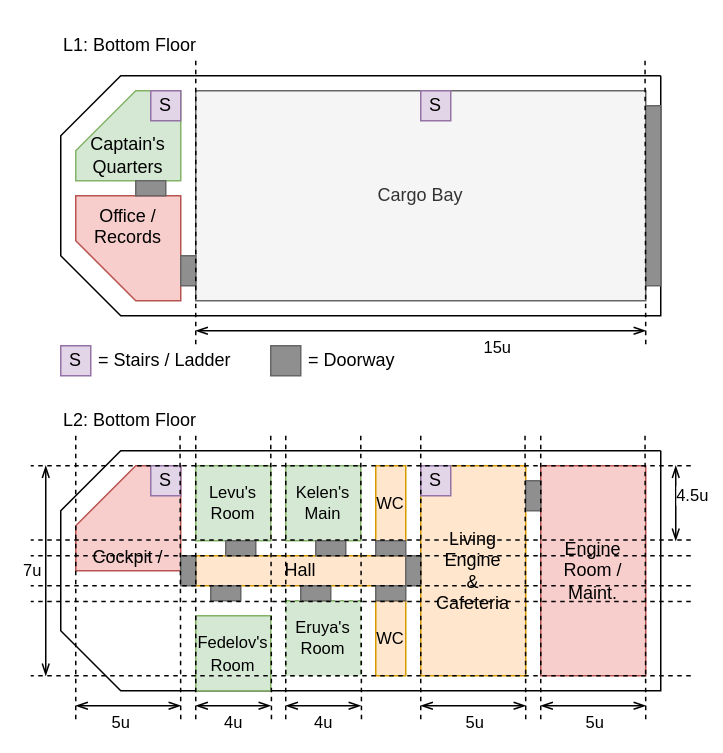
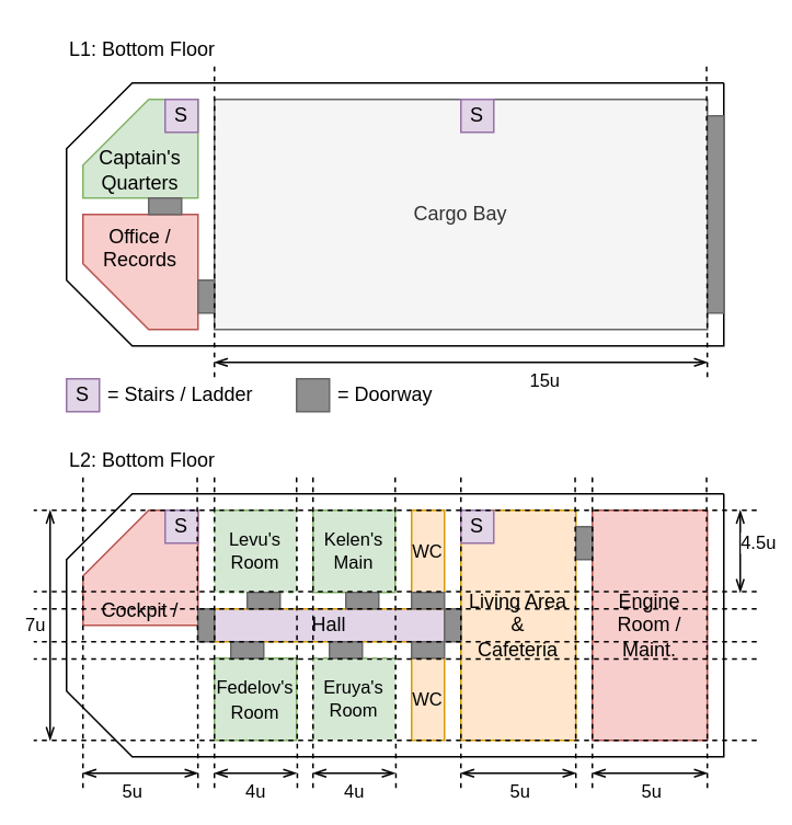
  <mxCell id="0" />
  <mxCell id="1" parent="0" />
  <mxCell id="2" value="" style="endArrow=none;html=1;rounded=0;" parent="1" edge="1"><mxGeometry width="50" height="50" relative="1" as="geometry"><mxPoint x="440" y="50" as="sourcePoint" /><mxPoint x="440" y="50" as="targetPoint" /><Array as="points"><mxPoint x="440" y="210" /><mxPoint x="80" y="210" /><mxPoint x="40" y="170" /><mxPoint x="40" y="90" /><mxPoint x="80" y="50" /></Array></mxGeometry></mxCell>
  <mxCell id="3" value="L1: Bottom Floor" style="text;html=1;strokeColor=none;fillColor=none;align=left;verticalAlign=middle;whiteSpace=wrap;rounded=0;shadow=0;glass=0;" parent="1" vertex="1"><mxGeometry x="40" y="20" width="400" height="20" as="geometry" /></mxCell>
  <mxCell id="4" value="Cargo Bay" style="rounded=0;whiteSpace=wrap;html=1;shadow=0;glass=0;align=center;fillColor=#f5f5f5;strokeColor=#666666;fontColor=#333333;" parent="1" vertex="1"><mxGeometry x="130" y="60" width="300" height="140" as="geometry" /></mxCell>
  <mxCell id="5" value="Office / Records" style="shape=card;whiteSpace=wrap;html=1;rounded=0;shadow=0;glass=0;align=center;size=40;direction=north;fillColor=#f8cecc;strokeColor=#b85450;labelPosition=center;verticalLabelPosition=middle;verticalAlign=top;" parent="1" vertex="1"><mxGeometry x="50" y="130" width="70" height="70" as="geometry" /></mxCell>
  <mxCell id="6" value="Captain's&lt;br&gt;&lt;div&gt;&lt;span&gt;Quarters&lt;/span&gt;&lt;/div&gt;" style="shape=card;whiteSpace=wrap;html=1;rounded=0;shadow=0;glass=0;align=center;size=40;direction=east;verticalAlign=bottom;fillColor=#d5e8d4;strokeColor=#82b366;" parent="1" vertex="1"><mxGeometry x="50" y="60" width="70" height="60" as="geometry" /></mxCell>
  <mxCell id="7" value="S" style="whiteSpace=wrap;html=1;aspect=fixed;rounded=0;shadow=0;glass=0;align=center;fillColor=#e1d5e7;strokeColor=#9673a6;" parent="1" vertex="1"><mxGeometry x="100" y="60" width="20" height="20" as="geometry" /></mxCell>
  <mxCell id="8" value="S" style="whiteSpace=wrap;html=1;aspect=fixed;rounded=0;shadow=0;glass=0;align=center;fillColor=#e1d5e7;strokeColor=#9673a6;" parent="1" vertex="1"><mxGeometry x="280" y="60" width="20" height="20" as="geometry" /></mxCell>
  <mxCell id="9" value="S" style="whiteSpace=wrap;html=1;aspect=fixed;rounded=0;shadow=0;glass=0;align=center;fillColor=#e1d5e7;strokeColor=#9673a6;" parent="1" vertex="1"><mxGeometry x="40" y="230" width="20" height="20" as="geometry" /></mxCell>
  <mxCell id="10" value="&amp;nbsp;= Stairs / Ladder" style="text;html=1;strokeColor=none;fillColor=none;align=left;verticalAlign=middle;whiteSpace=wrap;rounded=0;shadow=0;glass=0;" parent="1" vertex="1"><mxGeometry x="60" y="230" width="110" height="20" as="geometry" /></mxCell>
  <mxCell id="11" value="" style="endArrow=none;html=1;rounded=0;" parent="1" edge="1"><mxGeometry width="50" height="50" relative="1" as="geometry"><mxPoint x="440" y="300" as="sourcePoint" /><mxPoint x="440" y="300" as="targetPoint" /><Array as="points"><mxPoint x="440" y="460" /><mxPoint x="80" y="460" /><mxPoint x="40" y="420" /><mxPoint x="40" y="340" /><mxPoint x="80" y="300" /></Array></mxGeometry></mxCell>
  <mxCell id="12" value="L2: Bottom Floor" style="text;html=1;strokeColor=none;fillColor=none;align=left;verticalAlign=middle;whiteSpace=wrap;rounded=0;shadow=0;glass=0;" parent="1" vertex="1"><mxGeometry x="40" y="270" width="400" height="20" as="geometry" /></mxCell>
  <mxCell id="13" value="Engine Room /&lt;br&gt;Maint." style="rounded=0;whiteSpace=wrap;html=1;shadow=0;glass=0;align=center;fillColor=#f8cecc;strokeColor=#b85450;" parent="1" vertex="1"><mxGeometry x="360" y="310" width="70" height="140" as="geometry" /></mxCell>
  <mxCell id="14" value="Cockpit /" style="shape=card;whiteSpace=wrap;html=1;rounded=0;shadow=0;glass=0;align=center;size=40;direction=east;verticalAlign=bottom;fillColor=#f8cecc;strokeColor=#b85450;" parent="1" vertex="1"><mxGeometry x="50" y="310" width="70" height="70" as="geometry" /></mxCell>
  <mxCell id="15" value="S" style="whiteSpace=wrap;html=1;aspect=fixed;rounded=0;shadow=0;glass=0;align=center;fillColor=#e1d5e7;strokeColor=#9673a6;" parent="1" vertex="1"><mxGeometry x="100" y="310" width="20" height="20" as="geometry" /></mxCell>
  <mxCell id="16" value="" style="rounded=0;whiteSpace=wrap;html=1;shadow=0;glass=0;align=left;fillColor=#8F8F8F;strokeColor=#666666;fontColor=#333333;" parent="1" vertex="1"><mxGeometry x="430" y="70" width="10" height="120" as="geometry" /></mxCell>
- <mxCell id="17" value="Living Engine&lt;br&gt;&amp;amp;&lt;br&gt;Cafeteria" style="rounded=0;whiteSpace=wrap;html=1;shadow=0;glass=0;align=center;fillColor=#ffe6cc;strokeColor=#d79b00;" parent="1" vertex="1"><mxGeometry x="280" y="310" width="70" height="140" as="geometry" /></mxCell>
+ <mxCell id="17" value="Living Area&lt;br&gt;&amp;amp;&lt;br&gt;Cafeteria" style="rounded=0;whiteSpace=wrap;html=1;shadow=0;glass=0;align=center;fillColor=#ffe6cc;strokeColor=#d79b00;" parent="1" vertex="1"><mxGeometry x="280" y="310" width="70" height="140" as="geometry" /></mxCell>
  <mxCell id="18" value="" style="rounded=0;whiteSpace=wrap;html=1;shadow=0;glass=0;align=left;fillColor=#8F8F8F;strokeColor=#666666;fontColor=#333333;" parent="1" vertex="1"><mxGeometry x="180" y="230" width="20" height="20" as="geometry" /></mxCell>
  <mxCell id="19" value="" style="rounded=0;whiteSpace=wrap;html=1;shadow=0;glass=0;align=left;fillColor=#8F8F8F;strokeColor=#666666;fontColor=#333333;" parent="1" vertex="1"><mxGeometry x="90" y="120" width="20" height="10" as="geometry" /></mxCell>
  <mxCell id="20" value="" style="rounded=0;whiteSpace=wrap;html=1;shadow=0;glass=0;align=left;fillColor=#8F8F8F;strokeColor=#666666;fontColor=#333333;" parent="1" vertex="1"><mxGeometry x="120" y="170" width="10" height="20" as="geometry" /></mxCell>
  <mxCell id="21" value="&amp;nbsp;= Doorway" style="text;html=1;strokeColor=none;fillColor=none;align=left;verticalAlign=middle;whiteSpace=wrap;rounded=0;shadow=0;glass=0;" parent="1" vertex="1"><mxGeometry x="200" y="230" width="110" height="20" as="geometry" /></mxCell>
  <mxCell id="22" value="" style="rounded=0;whiteSpace=wrap;html=1;shadow=0;glass=0;align=left;fillColor=#8F8F8F;strokeColor=#666666;fontColor=#333333;" parent="1" vertex="1"><mxGeometry x="350" y="320" width="10" height="20" as="geometry" /></mxCell>
- <mxCell id="23" value="Levu's&lt;br style=&quot;font-size: 11px;&quot;&gt;Room" style="rounded=0;whiteSpace=wrap;html=1;shadow=0;glass=0;align=center;fillColor=#d5e8d4;strokeColor=#82b366;fontSize=11;" parent="1" vertex="1"><mxGeometry x="130" y="310" width="50" height="50" as="geometry" /></mxCell>
+ <mxCell id="23" value="Levu's&lt;br style=&quot;font-size: 11px;&quot;&gt;Room" style="rounded=0;whiteSpace=wrap;html=1;shadow=0;glass=0;align=center;fillColor=#d5e8d4;strokeColor=#82b366;fontSize=11;dashed=1;" parent="1" vertex="1"><mxGeometry x="130" y="310" width="50" height="50" as="geometry" /></mxCell>
  <mxCell id="24" value="S" style="whiteSpace=wrap;html=1;aspect=fixed;rounded=0;shadow=0;glass=0;align=center;fillColor=#e1d5e7;strokeColor=#9673a6;" parent="1" vertex="1"><mxGeometry x="280" y="310" width="20" height="20" as="geometry" /></mxCell>
  <mxCell id="25" value="Kelen's&lt;br style=&quot;font-size: 11px;&quot;&gt;Main" style="rounded=0;whiteSpace=wrap;html=1;shadow=0;glass=0;align=center;fillColor=#d5e8d4;strokeColor=#82b366;fontSize=11;" parent="1" vertex="1"><mxGeometry x="190" y="310" width="50" height="50" as="geometry" /></mxCell>
  <mxCell id="26" value="WC" style="rounded=0;whiteSpace=wrap;html=1;shadow=0;glass=0;align=center;fillColor=#ffe6cc;strokeColor=#d79b00;fontSize=11;" parent="1" vertex="1"><mxGeometry x="250" y="310" width="20" height="50" as="geometry" /></mxCell>
- <mxCell id="27" value="&lt;font style=&quot;font-size: 11px&quot;&gt;Fedelov's&lt;br&gt;Room&lt;/font&gt;" style="rounded=0;whiteSpace=wrap;html=1;shadow=0;glass=0;align=center;fillColor=#d5e8d4;strokeColor=#82b366;" parent="1" vertex="1"><mxGeometry x="130" y="410" width="50" height="50" as="geometry" /></mxCell>
+ <mxCell id="27" value="&lt;font style=&quot;font-size: 11px&quot;&gt;Fedelov's&lt;br&gt;Room&lt;/font&gt;" style="rounded=0;whiteSpace=wrap;html=1;shadow=0;glass=0;align=center;fillColor=#d5e8d4;strokeColor=#82b366;" parent="1" vertex="1"><mxGeometry x="130" y="400" width="50" height="50" as="geometry" /></mxCell>
  <mxCell id="28" value="Eruya's&lt;br style=&quot;font-size: 11px;&quot;&gt;Room" style="rounded=0;whiteSpace=wrap;html=1;shadow=0;glass=0;align=center;fillColor=#d5e8d4;strokeColor=#82b366;fontSize=11;dashed=1;" parent="1" vertex="1"><mxGeometry x="190" y="400" width="50" height="50" as="geometry" /></mxCell>
- <mxCell id="29" value="Hall" style="rounded=0;whiteSpace=wrap;html=1;shadow=0;glass=0;align=center;fillColor=#ffe6cc;strokeColor=#d79b00;" parent="1" vertex="1"><mxGeometry x="130" y="370" width="140" height="20" as="geometry" /></mxCell>
+ <mxCell id="29" value="Hall" style="rounded=0;whiteSpace=wrap;html=1;shadow=0;glass=0;align=center;fillColor=#e1d5e7;strokeColor=#d79b00;" parent="1" vertex="1"><mxGeometry x="130" y="370" width="140" height="20" as="geometry" /></mxCell>
  <mxCell id="30" value="WC" style="rounded=0;whiteSpace=wrap;html=1;shadow=0;glass=0;align=center;fillColor=#ffe6cc;strokeColor=#d79b00;fontSize=11;" parent="1" vertex="1"><mxGeometry x="250" y="400" width="20" height="50" as="geometry" /></mxCell>
  <mxCell id="31" value="" style="rounded=0;whiteSpace=wrap;html=1;shadow=0;glass=0;align=left;fillColor=#8F8F8F;strokeColor=#666666;fontColor=#333333;" parent="1" vertex="1"><mxGeometry x="120" y="370" width="10" height="20" as="geometry" /></mxCell>
  <mxCell id="32" value="" style="rounded=0;whiteSpace=wrap;html=1;shadow=0;glass=0;align=left;fillColor=#8F8F8F;strokeColor=#666666;fontColor=#333333;" parent="1" vertex="1"><mxGeometry x="270" y="370" width="10" height="20" as="geometry" /></mxCell>
  <mxCell id="33" value="" style="rounded=0;whiteSpace=wrap;html=1;shadow=0;glass=0;align=left;fillColor=#8F8F8F;strokeColor=#666666;fontColor=#333333;" parent="1" vertex="1"><mxGeometry x="250" y="390" width="20" height="10" as="geometry" /></mxCell>
  <mxCell id="34" value="" style="rounded=0;whiteSpace=wrap;html=1;shadow=0;glass=0;align=left;fillColor=#8F8F8F;strokeColor=#666666;fontColor=#333333;" parent="1" vertex="1"><mxGeometry x="250" y="360" width="20" height="10" as="geometry" /></mxCell>
  <mxCell id="35" value="" style="rounded=0;whiteSpace=wrap;html=1;shadow=0;glass=0;align=left;fillColor=#8F8F8F;strokeColor=#666666;fontColor=#333333;" parent="1" vertex="1"><mxGeometry x="210" y="360" width="20" height="10" as="geometry" /></mxCell>
  <mxCell id="36" value="" style="rounded=0;whiteSpace=wrap;html=1;shadow=0;glass=0;align=left;fillColor=#8F8F8F;strokeColor=#666666;fontColor=#333333;" parent="1" vertex="1"><mxGeometry x="200" y="390" width="20" height="10" as="geometry" /></mxCell>
  <mxCell id="37" value="" style="rounded=0;whiteSpace=wrap;html=1;shadow=0;glass=0;align=left;fillColor=#8F8F8F;strokeColor=#666666;fontColor=#333333;" parent="1" vertex="1"><mxGeometry x="150" y="360" width="20" height="10" as="geometry" /></mxCell>
  <mxCell id="38" value="" style="rounded=0;whiteSpace=wrap;html=1;shadow=0;glass=0;align=left;fillColor=#8F8F8F;strokeColor=#666666;fontColor=#333333;" parent="1" vertex="1"><mxGeometry x="140" y="390" width="20" height="10" as="geometry" /></mxCell>
  <mxCell id="39" value="" style="endArrow=openThin;html=1;startArrow=openThin;startFill=0;endFill=0;" parent="1" edge="1"><mxGeometry width="50" height="50" relative="1" as="geometry"><mxPoint x="30" y="450" as="sourcePoint" /><mxPoint x="30" y="310" as="targetPoint" /></mxGeometry></mxCell>
  <mxCell id="40" value="7u" style="edgeLabel;html=1;align=center;verticalAlign=middle;resizable=0;points=[];" parent="39" vertex="1" connectable="0"><mxGeometry x="-0.119" relative="1" as="geometry"><mxPoint x="-10" y="-8.33" as="offset" /></mxGeometry></mxCell>
  <mxCell id="41" value="" style="endArrow=none;dashed=1;html=1;" parent="1" edge="1"><mxGeometry width="50" height="50" relative="1" as="geometry"><mxPoint x="460" y="310" as="sourcePoint" /><mxPoint x="20" y="310" as="targetPoint" /></mxGeometry></mxCell>
  <mxCell id="42" value="" style="endArrow=openThin;html=1;startArrow=openThin;startFill=0;endFill=0;" parent="1" edge="1"><mxGeometry width="50" height="50" relative="1" as="geometry"><mxPoint x="450" y="360" as="sourcePoint" /><mxPoint x="450" y="310" as="targetPoint" /></mxGeometry></mxCell>
  <mxCell id="43" value="4.5u" style="edgeLabel;html=1;align=center;verticalAlign=middle;resizable=0;points=[];" parent="42" vertex="1" connectable="0"><mxGeometry x="-0.119" relative="1" as="geometry"><mxPoint x="10" y="-8.1" as="offset" /></mxGeometry></mxCell>
  <mxCell id="44" value="" style="endArrow=none;dashed=1;html=1;" parent="1" edge="1"><mxGeometry width="50" height="50" relative="1" as="geometry"><mxPoint x="460" y="450" as="sourcePoint" /><mxPoint x="20" y="450" as="targetPoint" /></mxGeometry></mxCell>
  <mxCell id="45" value="" style="endArrow=openThin;html=1;startArrow=openThin;startFill=0;endFill=0;" parent="1" edge="1"><mxGeometry width="50" height="50" relative="1" as="geometry"><mxPoint x="120" y="470" as="sourcePoint" /><mxPoint x="50" y="470" as="targetPoint" /></mxGeometry></mxCell>
  <mxCell id="46" value="5u" style="edgeLabel;html=1;align=center;verticalAlign=middle;resizable=0;points=[];" parent="45" vertex="1" connectable="0"><mxGeometry x="-0.119" relative="1" as="geometry"><mxPoint x="-10" y="10.0" as="offset" /></mxGeometry></mxCell>
  <mxCell id="47" value="" style="endArrow=none;dashed=1;html=1;" parent="1" edge="1"><mxGeometry width="50" height="50" relative="1" as="geometry"><mxPoint x="50" y="290" as="sourcePoint" /><mxPoint x="50" y="480" as="targetPoint" /></mxGeometry></mxCell>
  <mxCell id="48" value="" style="endArrow=none;dashed=1;html=1;" parent="1" edge="1"><mxGeometry width="50" height="50" relative="1" as="geometry"><mxPoint x="119.52" y="290" as="sourcePoint" /><mxPoint x="120" y="480" as="targetPoint" /></mxGeometry></mxCell>
  <mxCell id="49" value="" style="endArrow=openThin;html=1;startArrow=openThin;startFill=0;endFill=0;" parent="1" edge="1"><mxGeometry width="50" height="50" relative="1" as="geometry"><mxPoint x="180" y="470" as="sourcePoint" /><mxPoint x="130" y="470" as="targetPoint" /></mxGeometry></mxCell>
  <mxCell id="50" value="4u" style="edgeLabel;html=1;align=center;verticalAlign=middle;resizable=0;points=[];" parent="49" vertex="1" connectable="0"><mxGeometry x="-0.119" relative="1" as="geometry"><mxPoint x="-3.1" y="10.0" as="offset" /></mxGeometry></mxCell>
  <mxCell id="51" value="" style="endArrow=none;dashed=1;html=1;" parent="1" edge="1"><mxGeometry width="50" height="50" relative="1" as="geometry"><mxPoint x="130" y="290" as="sourcePoint" /><mxPoint x="130" y="480" as="targetPoint" /></mxGeometry></mxCell>
  <mxCell id="52" value="" style="endArrow=none;dashed=1;html=1;" parent="1" edge="1"><mxGeometry width="50" height="50" relative="1" as="geometry"><mxPoint x="180" y="290" as="sourcePoint" /><mxPoint x="180.48" y="480" as="targetPoint" /></mxGeometry></mxCell>
  <mxCell id="53" value="" style="endArrow=openThin;html=1;startArrow=openThin;startFill=0;endFill=0;" parent="1" edge="1"><mxGeometry width="50" height="50" relative="1" as="geometry"><mxPoint x="240" y="470" as="sourcePoint" /><mxPoint x="190" y="470" as="targetPoint" /></mxGeometry></mxCell>
  <mxCell id="54" value="4u" style="edgeLabel;html=1;align=center;verticalAlign=middle;resizable=0;points=[];" parent="53" vertex="1" connectable="0"><mxGeometry x="-0.119" relative="1" as="geometry"><mxPoint x="-3.1" y="10.0" as="offset" /></mxGeometry></mxCell>
  <mxCell id="55" value="" style="endArrow=none;dashed=1;html=1;" parent="1" edge="1"><mxGeometry width="50" height="50" relative="1" as="geometry"><mxPoint x="190" y="290" as="sourcePoint" /><mxPoint x="190" y="480" as="targetPoint" /></mxGeometry></mxCell>
  <mxCell id="56" value="" style="endArrow=none;dashed=1;html=1;" parent="1" edge="1"><mxGeometry width="50" height="50" relative="1" as="geometry"><mxPoint x="240" y="290" as="sourcePoint" /><mxPoint x="240.48" y="480" as="targetPoint" /></mxGeometry></mxCell>
  <mxCell id="57" value="" style="endArrow=none;dashed=1;html=1;" parent="1" edge="1"><mxGeometry width="50" height="50" relative="1" as="geometry"><mxPoint x="460" y="359.52" as="sourcePoint" /><mxPoint x="20" y="359.52" as="targetPoint" /></mxGeometry></mxCell>
  <mxCell id="58" value="" style="endArrow=none;dashed=1;html=1;" parent="1" edge="1"><mxGeometry width="50" height="50" relative="1" as="geometry"><mxPoint x="460" y="370" as="sourcePoint" /><mxPoint x="20" y="370" as="targetPoint" /></mxGeometry></mxCell>
  <mxCell id="59" value="" style="endArrow=none;dashed=1;html=1;" parent="1" edge="1"><mxGeometry width="50" height="50" relative="1" as="geometry"><mxPoint x="460" y="390" as="sourcePoint" /><mxPoint x="20" y="390" as="targetPoint" /></mxGeometry></mxCell>
  <mxCell id="60" value="" style="endArrow=none;dashed=1;html=1;" parent="1" edge="1"><mxGeometry width="50" height="50" relative="1" as="geometry"><mxPoint x="460" y="400.48" as="sourcePoint" /><mxPoint x="20" y="400.48" as="targetPoint" /></mxGeometry></mxCell>
  <mxCell id="61" value="" style="endArrow=openThin;html=1;startArrow=openThin;startFill=0;endFill=0;" parent="1" edge="1"><mxGeometry width="50" height="50" relative="1" as="geometry"><mxPoint x="350" y="470" as="sourcePoint" /><mxPoint x="280" y="470" as="targetPoint" /></mxGeometry></mxCell>
  <mxCell id="62" value="5u" style="edgeLabel;html=1;align=center;verticalAlign=middle;resizable=0;points=[];" parent="61" vertex="1" connectable="0"><mxGeometry x="-0.119" relative="1" as="geometry"><mxPoint x="-3.1" y="10.0" as="offset" /></mxGeometry></mxCell>
  <mxCell id="63" value="" style="endArrow=none;dashed=1;html=1;" parent="1" edge="1"><mxGeometry width="50" height="50" relative="1" as="geometry"><mxPoint x="280" y="290" as="sourcePoint" /><mxPoint x="280" y="480" as="targetPoint" /></mxGeometry></mxCell>
  <mxCell id="64" value="" style="endArrow=none;dashed=1;html=1;" parent="1" edge="1"><mxGeometry width="50" height="50" relative="1" as="geometry"><mxPoint x="349.52" y="290" as="sourcePoint" /><mxPoint x="350" y="480" as="targetPoint" /></mxGeometry></mxCell>
  <mxCell id="65" value="" style="endArrow=openThin;html=1;startArrow=openThin;startFill=0;endFill=0;" parent="1" edge="1"><mxGeometry width="50" height="50" relative="1" as="geometry"><mxPoint x="430" y="470" as="sourcePoint" /><mxPoint x="360" y="470" as="targetPoint" /></mxGeometry></mxCell>
  <mxCell id="66" value="5u" style="edgeLabel;html=1;align=center;verticalAlign=middle;resizable=0;points=[];" parent="65" vertex="1" connectable="0"><mxGeometry x="-0.119" relative="1" as="geometry"><mxPoint x="-3.1" y="10.0" as="offset" /></mxGeometry></mxCell>
  <mxCell id="67" value="" style="endArrow=none;dashed=1;html=1;" parent="1" edge="1"><mxGeometry width="50" height="50" relative="1" as="geometry"><mxPoint x="360" y="290" as="sourcePoint" /><mxPoint x="360" y="480" as="targetPoint" /></mxGeometry></mxCell>
  <mxCell id="68" value="" style="endArrow=none;dashed=1;html=1;" parent="1" edge="1"><mxGeometry width="50" height="50" relative="1" as="geometry"><mxPoint x="429.52" y="290" as="sourcePoint" /><mxPoint x="430" y="480" as="targetPoint" /></mxGeometry></mxCell>
  <mxCell id="69" value="" style="endArrow=openThin;html=1;startArrow=openThin;startFill=0;endFill=0;" edge="1" parent="1"><mxGeometry width="50" height="50" relative="1" as="geometry"><mxPoint x="430" y="220" as="sourcePoint" /><mxPoint x="130" y="220" as="targetPoint" /></mxGeometry></mxCell>
  <mxCell id="70" value="15u" style="edgeLabel;html=1;align=center;verticalAlign=middle;resizable=0;points=[];" vertex="1" connectable="0" parent="69"><mxGeometry x="-0.119" relative="1" as="geometry"><mxPoint x="32" y="10.0" as="offset" /></mxGeometry></mxCell>
  <mxCell id="71" value="" style="endArrow=none;dashed=1;html=1;" edge="1" parent="1"><mxGeometry width="50" height="50" relative="1" as="geometry"><mxPoint x="130" y="40" as="sourcePoint" /><mxPoint x="130" y="230" as="targetPoint" /></mxGeometry></mxCell>
  <mxCell id="72" value="" style="endArrow=none;dashed=1;html=1;" edge="1" parent="1"><mxGeometry width="50" height="50" relative="1" as="geometry"><mxPoint x="429.52" y="40" as="sourcePoint" /><mxPoint x="430" y="230" as="targetPoint" /></mxGeometry></mxCell>
